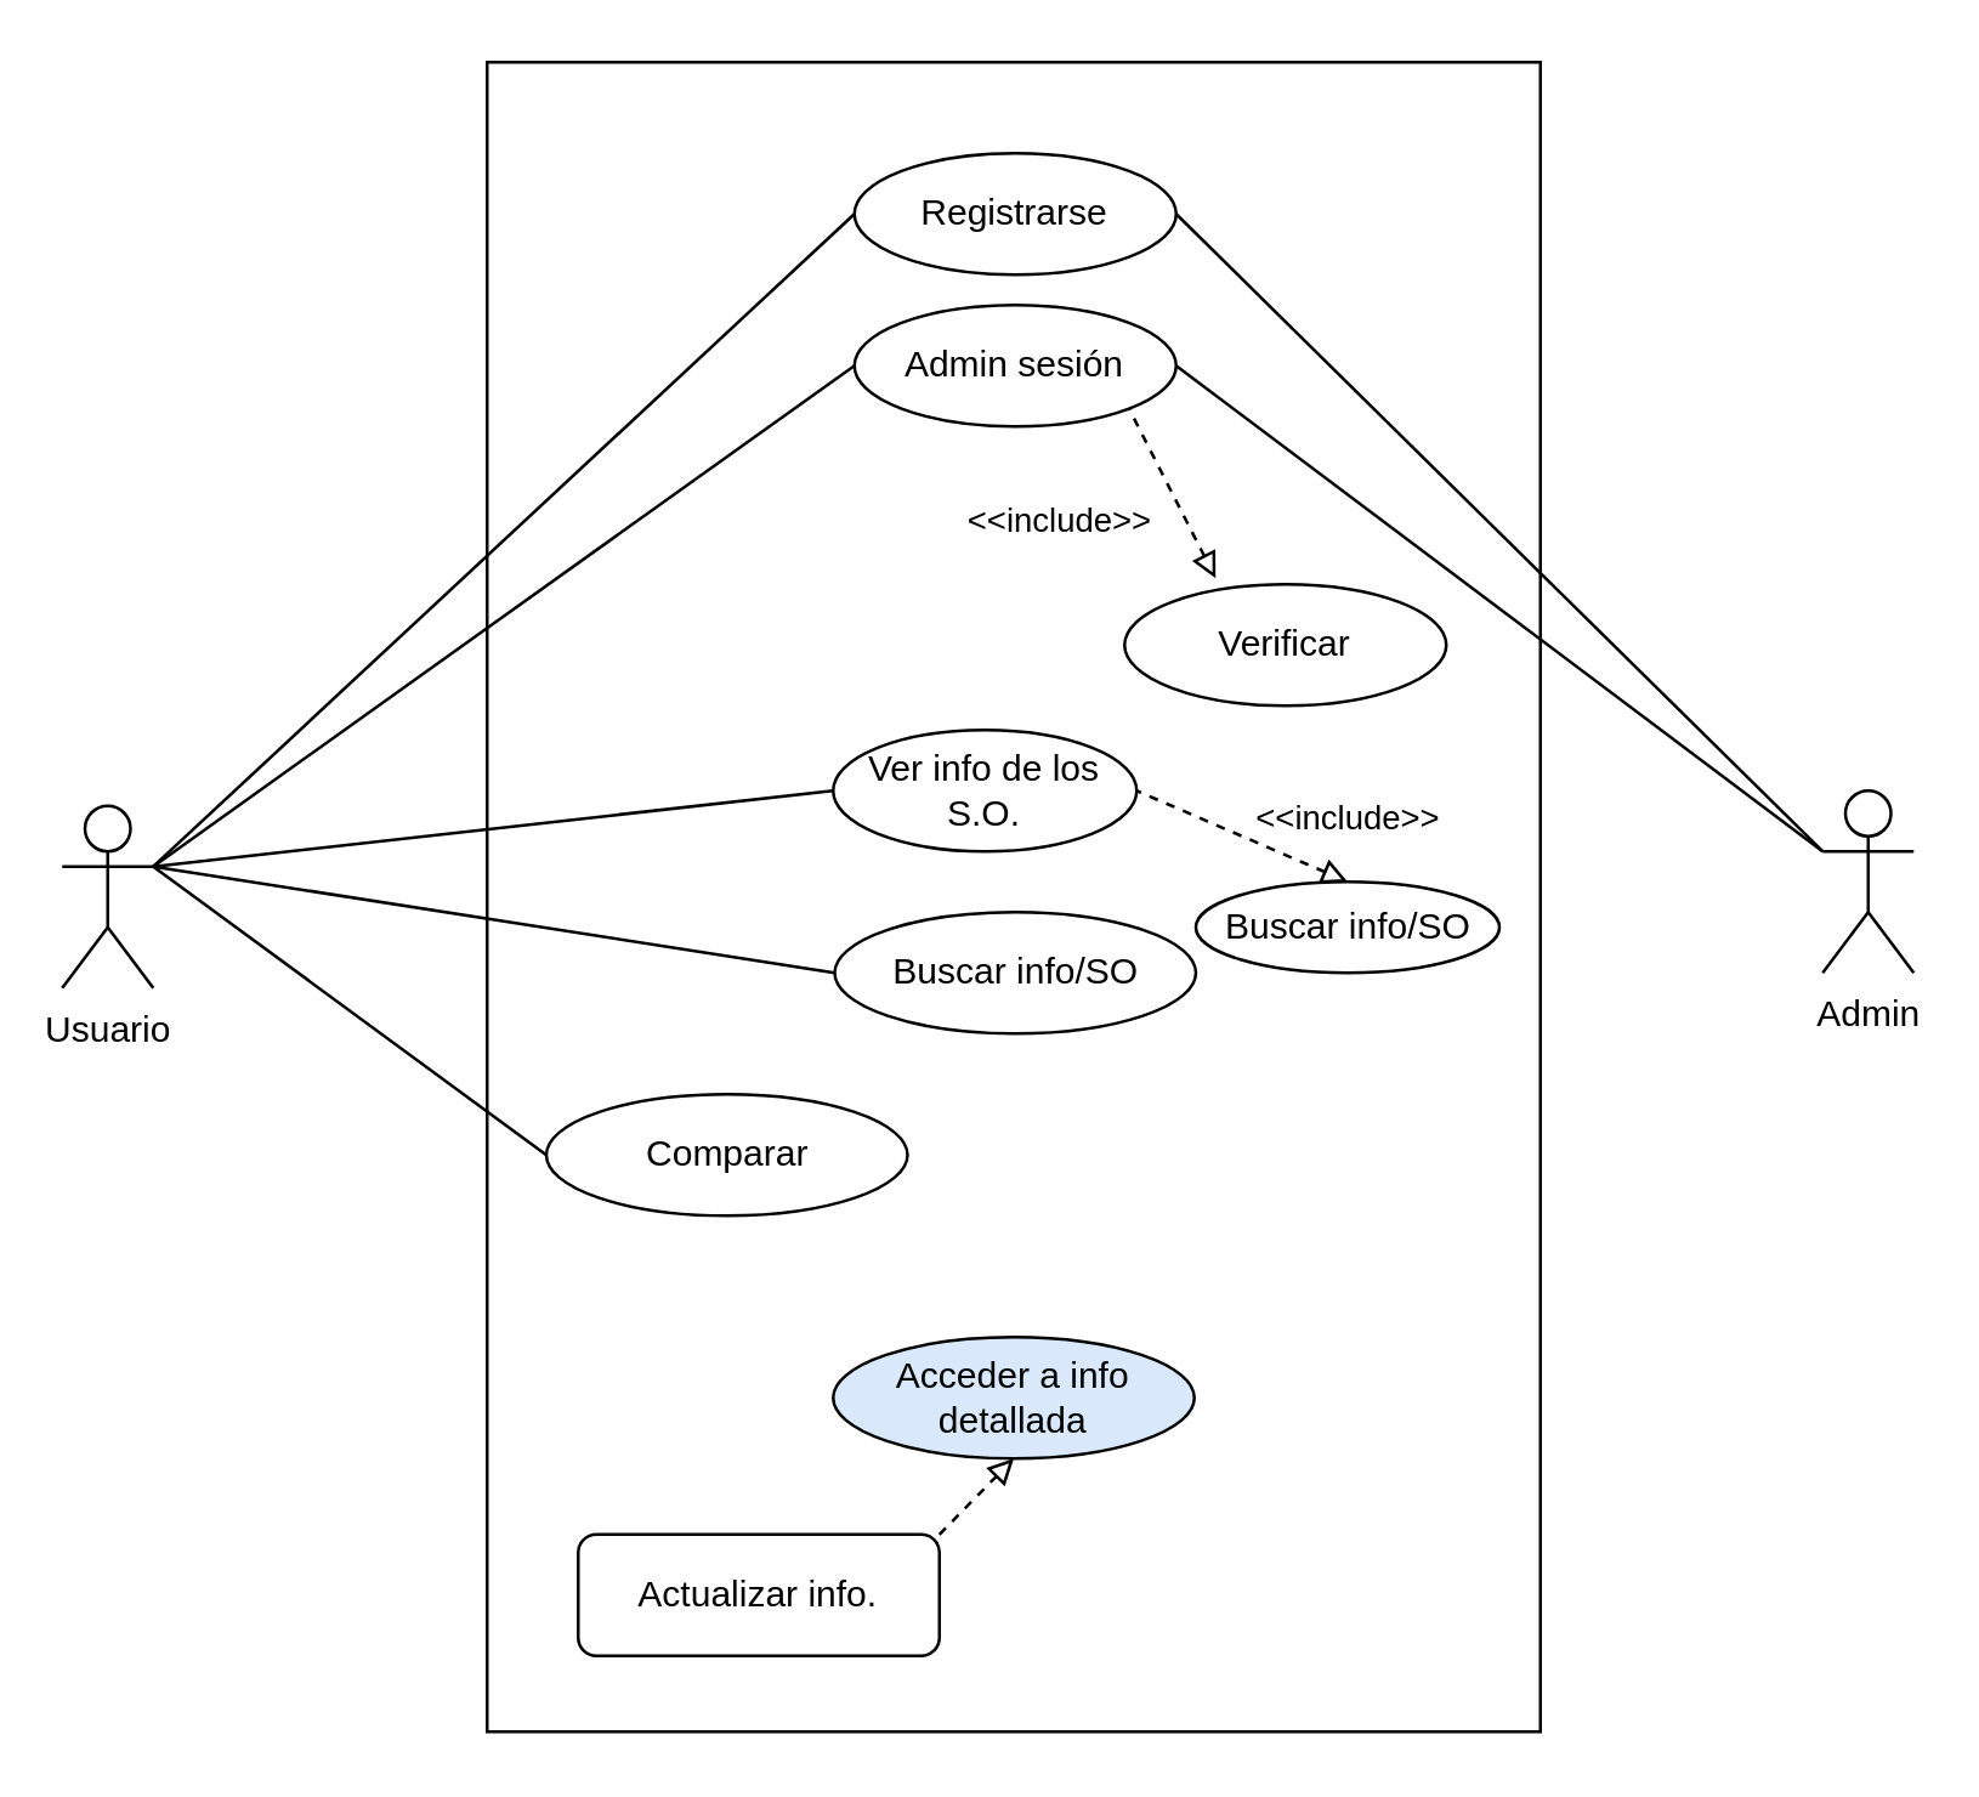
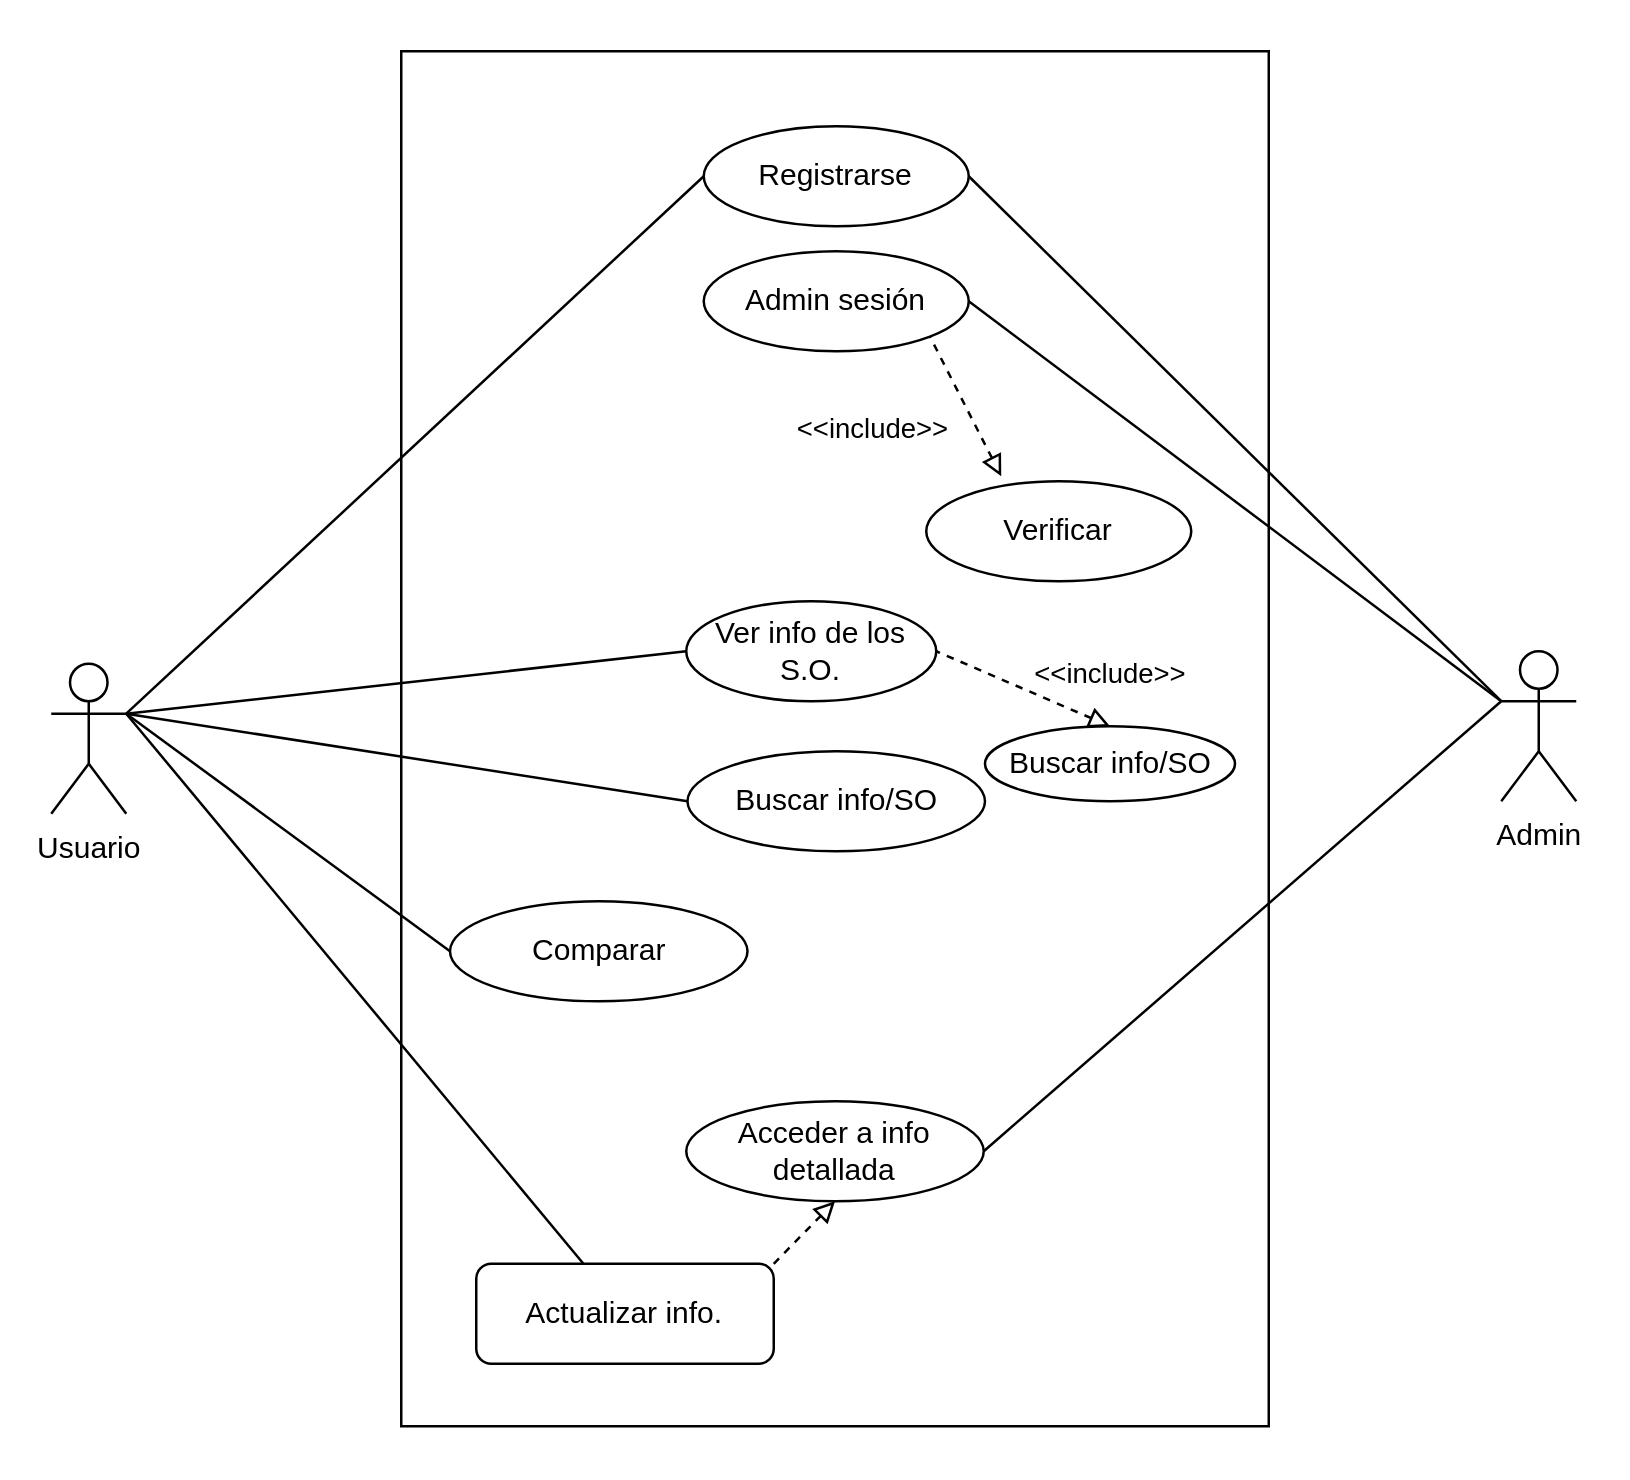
  <mxCell id="0" />
  <mxCell id="1" parent="0" />
  <mxCell id="2" value="" style="rounded=0;whiteSpace=wrap;html=1;" vertex="1" parent="1"><mxGeometry x="160" y="20" width="347" height="550" as="geometry" /></mxCell>
  <mxCell id="3" value="Usuario" style="shape=umlActor;verticalLabelPosition=bottom;verticalAlign=top;html=1;outlineConnect=0;" vertex="1" parent="1"><mxGeometry x="20" y="265" width="30" height="60" as="geometry" /></mxCell>
  <mxCell id="4" value="Admin" style="shape=umlActor;verticalLabelPosition=bottom;verticalAlign=top;html=1;outlineConnect=0;" vertex="1" parent="1"><mxGeometry x="600" y="260" width="30" height="60" as="geometry" /></mxCell>
  <mxCell id="5" value="Registrarse" style="ellipse;whiteSpace=wrap;html=1;" vertex="1" parent="1"><mxGeometry x="281" y="50" width="106" height="40" as="geometry" /></mxCell>
  <mxCell id="6" value="Admin sesión" style="ellipse;whiteSpace=wrap;html=1;" vertex="1" parent="1"><mxGeometry x="281" y="100" width="106" height="40" as="geometry" /></mxCell>
  <mxCell id="7" value="Verificar" style="ellipse;whiteSpace=wrap;html=1;" vertex="1" parent="1"><mxGeometry x="370" y="192" width="106" height="40" as="geometry" /></mxCell>
  <mxCell id="8" value="" style="endArrow=none;html=1;rounded=0;exitX=0;exitY=0.5;exitDx=0;exitDy=0;entryX=1;entryY=0.333;entryDx=0;entryDy=0;entryPerimeter=0;" edge="1" parent="1" source="5" target="3"><mxGeometry width="50" height="50" relative="1" as="geometry"><mxPoint x="380" y="290" as="sourcePoint" /><mxPoint x="430" y="240" as="targetPoint" /></mxGeometry></mxCell>
  <mxCell id="9" value="" style="endArrow=none;html=1;rounded=0;entryX=1;entryY=0.5;entryDx=0;entryDy=0;exitX=0;exitY=0.333;exitDx=0;exitDy=0;exitPerimeter=0;" edge="1" parent="1" source="4" target="5"><mxGeometry width="50" height="50" relative="1" as="geometry"><mxPoint x="380" y="290" as="sourcePoint" /><mxPoint x="430" y="240" as="targetPoint" /></mxGeometry></mxCell>
- <mxCell id="10" value="" style="endArrow=none;html=1;rounded=0;exitX=1;exitY=0.333;exitDx=0;exitDy=0;exitPerimeter=0;entryX=0;entryY=0.5;entryDx=0;entryDy=0;" edge="1" parent="1" source="3" target="6"><mxGeometry width="50" height="50" relative="1" as="geometry"><mxPoint x="110" y="220" as="sourcePoint" /><mxPoint x="160" y="170" as="targetPoint" /></mxGeometry></mxCell>
+ <mxCell id="10" value="" style="endArrow=none;html=1;rounded=0;exitX=1;exitY=0.333;exitDx=0;exitDy=0;exitPerimeter=0;" edge="1" parent="1" source="3" target="23"><mxGeometry width="50" height="50" relative="1" as="geometry"><mxPoint x="110" y="220" as="sourcePoint" /><mxPoint x="160" y="170" as="targetPoint" /></mxGeometry></mxCell>
  <mxCell id="11" value="" style="endArrow=none;html=1;rounded=0;entryX=1;entryY=0.5;entryDx=0;entryDy=0;exitX=0;exitY=0.333;exitDx=0;exitDy=0;exitPerimeter=0;" edge="1" parent="1" source="4" target="6"><mxGeometry width="50" height="50" relative="1" as="geometry"><mxPoint x="580" y="180" as="sourcePoint" /><mxPoint x="630" y="130" as="targetPoint" /></mxGeometry></mxCell>
  <mxCell id="12" value="" style="endArrow=none;dashed=1;html=1;rounded=0;entryX=1;entryY=1;entryDx=0;entryDy=0;endFill=0;startArrow=block;startFill=0;" edge="1" parent="1" target="6"><mxGeometry width="50" height="50" relative="1" as="geometry"><mxPoint x="400" y="190" as="sourcePoint" /><mxPoint x="450" y="140" as="targetPoint" /></mxGeometry></mxCell>
  <mxCell id="13" value="&amp;lt;&amp;lt;include&amp;gt;&amp;gt;" style="text;html=1;strokeColor=none;fillColor=none;align=center;verticalAlign=middle;whiteSpace=wrap;rounded=0;fontSize=11;" vertex="1" parent="1"><mxGeometry x="334" y="162" width="30" height="18" as="geometry" /></mxCell>
  <mxCell id="14" value="" style="endArrow=none;html=1;rounded=0;entryX=0;entryY=0.5;entryDx=0;entryDy=0;exitX=1;exitY=0.333;exitDx=0;exitDy=0;exitPerimeter=0;" edge="1" parent="1" source="3" target="15"><mxGeometry width="50" height="50" relative="1" as="geometry"><mxPoint x="540" y="210" as="sourcePoint" /><mxPoint x="281" y="252" as="targetPoint" /></mxGeometry></mxCell>
  <mxCell id="15" value="Ver info de los S.O." style="ellipse;whiteSpace=wrap;html=1;" vertex="1" parent="1"><mxGeometry x="274" y="240" width="100" height="40" as="geometry" /></mxCell>
- <mxCell id="16" value="Acceder a info detallada" style="ellipse;whiteSpace=wrap;html=1;fillColor=#dae8fc;" vertex="1" parent="1"><mxGeometry x="274" y="440" width="119" height="40" as="geometry" /></mxCell>
+ <mxCell id="16" value="Acceder a info detallada" style="ellipse;whiteSpace=wrap;html=1;" vertex="1" parent="1"><mxGeometry x="274" y="440" width="119" height="40" as="geometry" /></mxCell>
+ <mxCell id="17" value="" style="endArrow=none;html=1;rounded=0;entryX=1;entryY=0.5;entryDx=0;entryDy=0;exitX=0;exitY=0.333;exitDx=0;exitDy=0;exitPerimeter=0;" edge="1" parent="1" source="4" target="16"><mxGeometry width="50" height="50" relative="1" as="geometry"><mxPoint x="380" y="260" as="sourcePoint" /><mxPoint x="430" y="210" as="targetPoint" /></mxGeometry></mxCell>
  <mxCell id="18" value="Buscar info/SO" style="ellipse;whiteSpace=wrap;html=1;" vertex="1" parent="1"><mxGeometry x="274.5" y="300" width="119" height="40" as="geometry" /></mxCell>
  <mxCell id="19" value="" style="endArrow=none;html=1;rounded=0;entryX=0;entryY=0.5;entryDx=0;entryDy=0;exitX=1;exitY=0.333;exitDx=0;exitDy=0;exitPerimeter=0;" edge="1" parent="1" source="3" target="18"><mxGeometry width="50" height="50" relative="1" as="geometry"><mxPoint x="60" y="180" as="sourcePoint" /><mxPoint x="280" y="240" as="targetPoint" /></mxGeometry></mxCell>
  <mxCell id="20" value="Comparar" style="ellipse;whiteSpace=wrap;html=1;" vertex="1" parent="1"><mxGeometry x="179.5" y="360" width="119" height="40" as="geometry" /></mxCell>
  <mxCell id="21" value="" style="endArrow=none;html=1;rounded=0;exitX=1;exitY=0.333;exitDx=0;exitDy=0;exitPerimeter=0;entryX=0;entryY=0.5;entryDx=0;entryDy=0;" edge="1" parent="1" source="3" target="20"><mxGeometry width="50" height="50" relative="1" as="geometry"><mxPoint x="380" y="320" as="sourcePoint" /><mxPoint x="430" y="270" as="targetPoint" /></mxGeometry></mxCell>
  <mxCell id="22" style="edgeStyle=orthogonalEdgeStyle;rounded=0;orthogonalLoop=1;jettySize=auto;html=1;exitX=0.5;exitY=1;exitDx=0;exitDy=0;" edge="1" parent="1" source="2" target="2"><mxGeometry relative="1" as="geometry" /></mxCell>
  <mxCell id="23" value="Actualizar info." style="whiteSpace=wrap;html=1;rounded=1;" vertex="1" parent="1"><mxGeometry x="190" y="505" width="119" height="40" as="geometry" /></mxCell>
  <mxCell id="24" value="" style="endArrow=block;dashed=1;html=1;strokeWidth=1;rounded=0;exitX=1;exitY=0;exitDx=0;exitDy=0;entryX=0.5;entryY=1;entryDx=0;entryDy=0;endFill=0;" edge="1" parent="1" source="23" target="16"><mxGeometry width="50" height="50" relative="1" as="geometry"><mxPoint x="270" y="360" as="sourcePoint" /><mxPoint x="320" y="310" as="targetPoint" /></mxGeometry></mxCell>
  <mxCell id="25" value="Buscar info/SO" style="ellipse;whiteSpace=wrap;html=1;" vertex="1" parent="1"><mxGeometry x="393.5" y="290" width="100" height="30" as="geometry" /></mxCell>
  <mxCell id="26" value="" style="endArrow=none;dashed=1;html=1;rounded=0;entryX=1;entryY=0.5;entryDx=0;entryDy=0;endFill=0;startArrow=block;startFill=0;exitX=0.5;exitY=0;exitDx=0;exitDy=0;" edge="1" parent="1" source="25" target="15"><mxGeometry width="50" height="50" relative="1" as="geometry"><mxPoint x="410" y="200" as="sourcePoint" /><mxPoint x="381" y="144" as="targetPoint" /></mxGeometry></mxCell>
  <mxCell id="27" value="&amp;lt;&amp;lt;include&amp;gt;&amp;gt;" style="text;html=1;strokeColor=none;fillColor=none;align=center;verticalAlign=middle;whiteSpace=wrap;rounded=0;fontSize=11;" vertex="1" parent="1"><mxGeometry x="428.5" y="260" width="30" height="18" as="geometry" /></mxCell>
